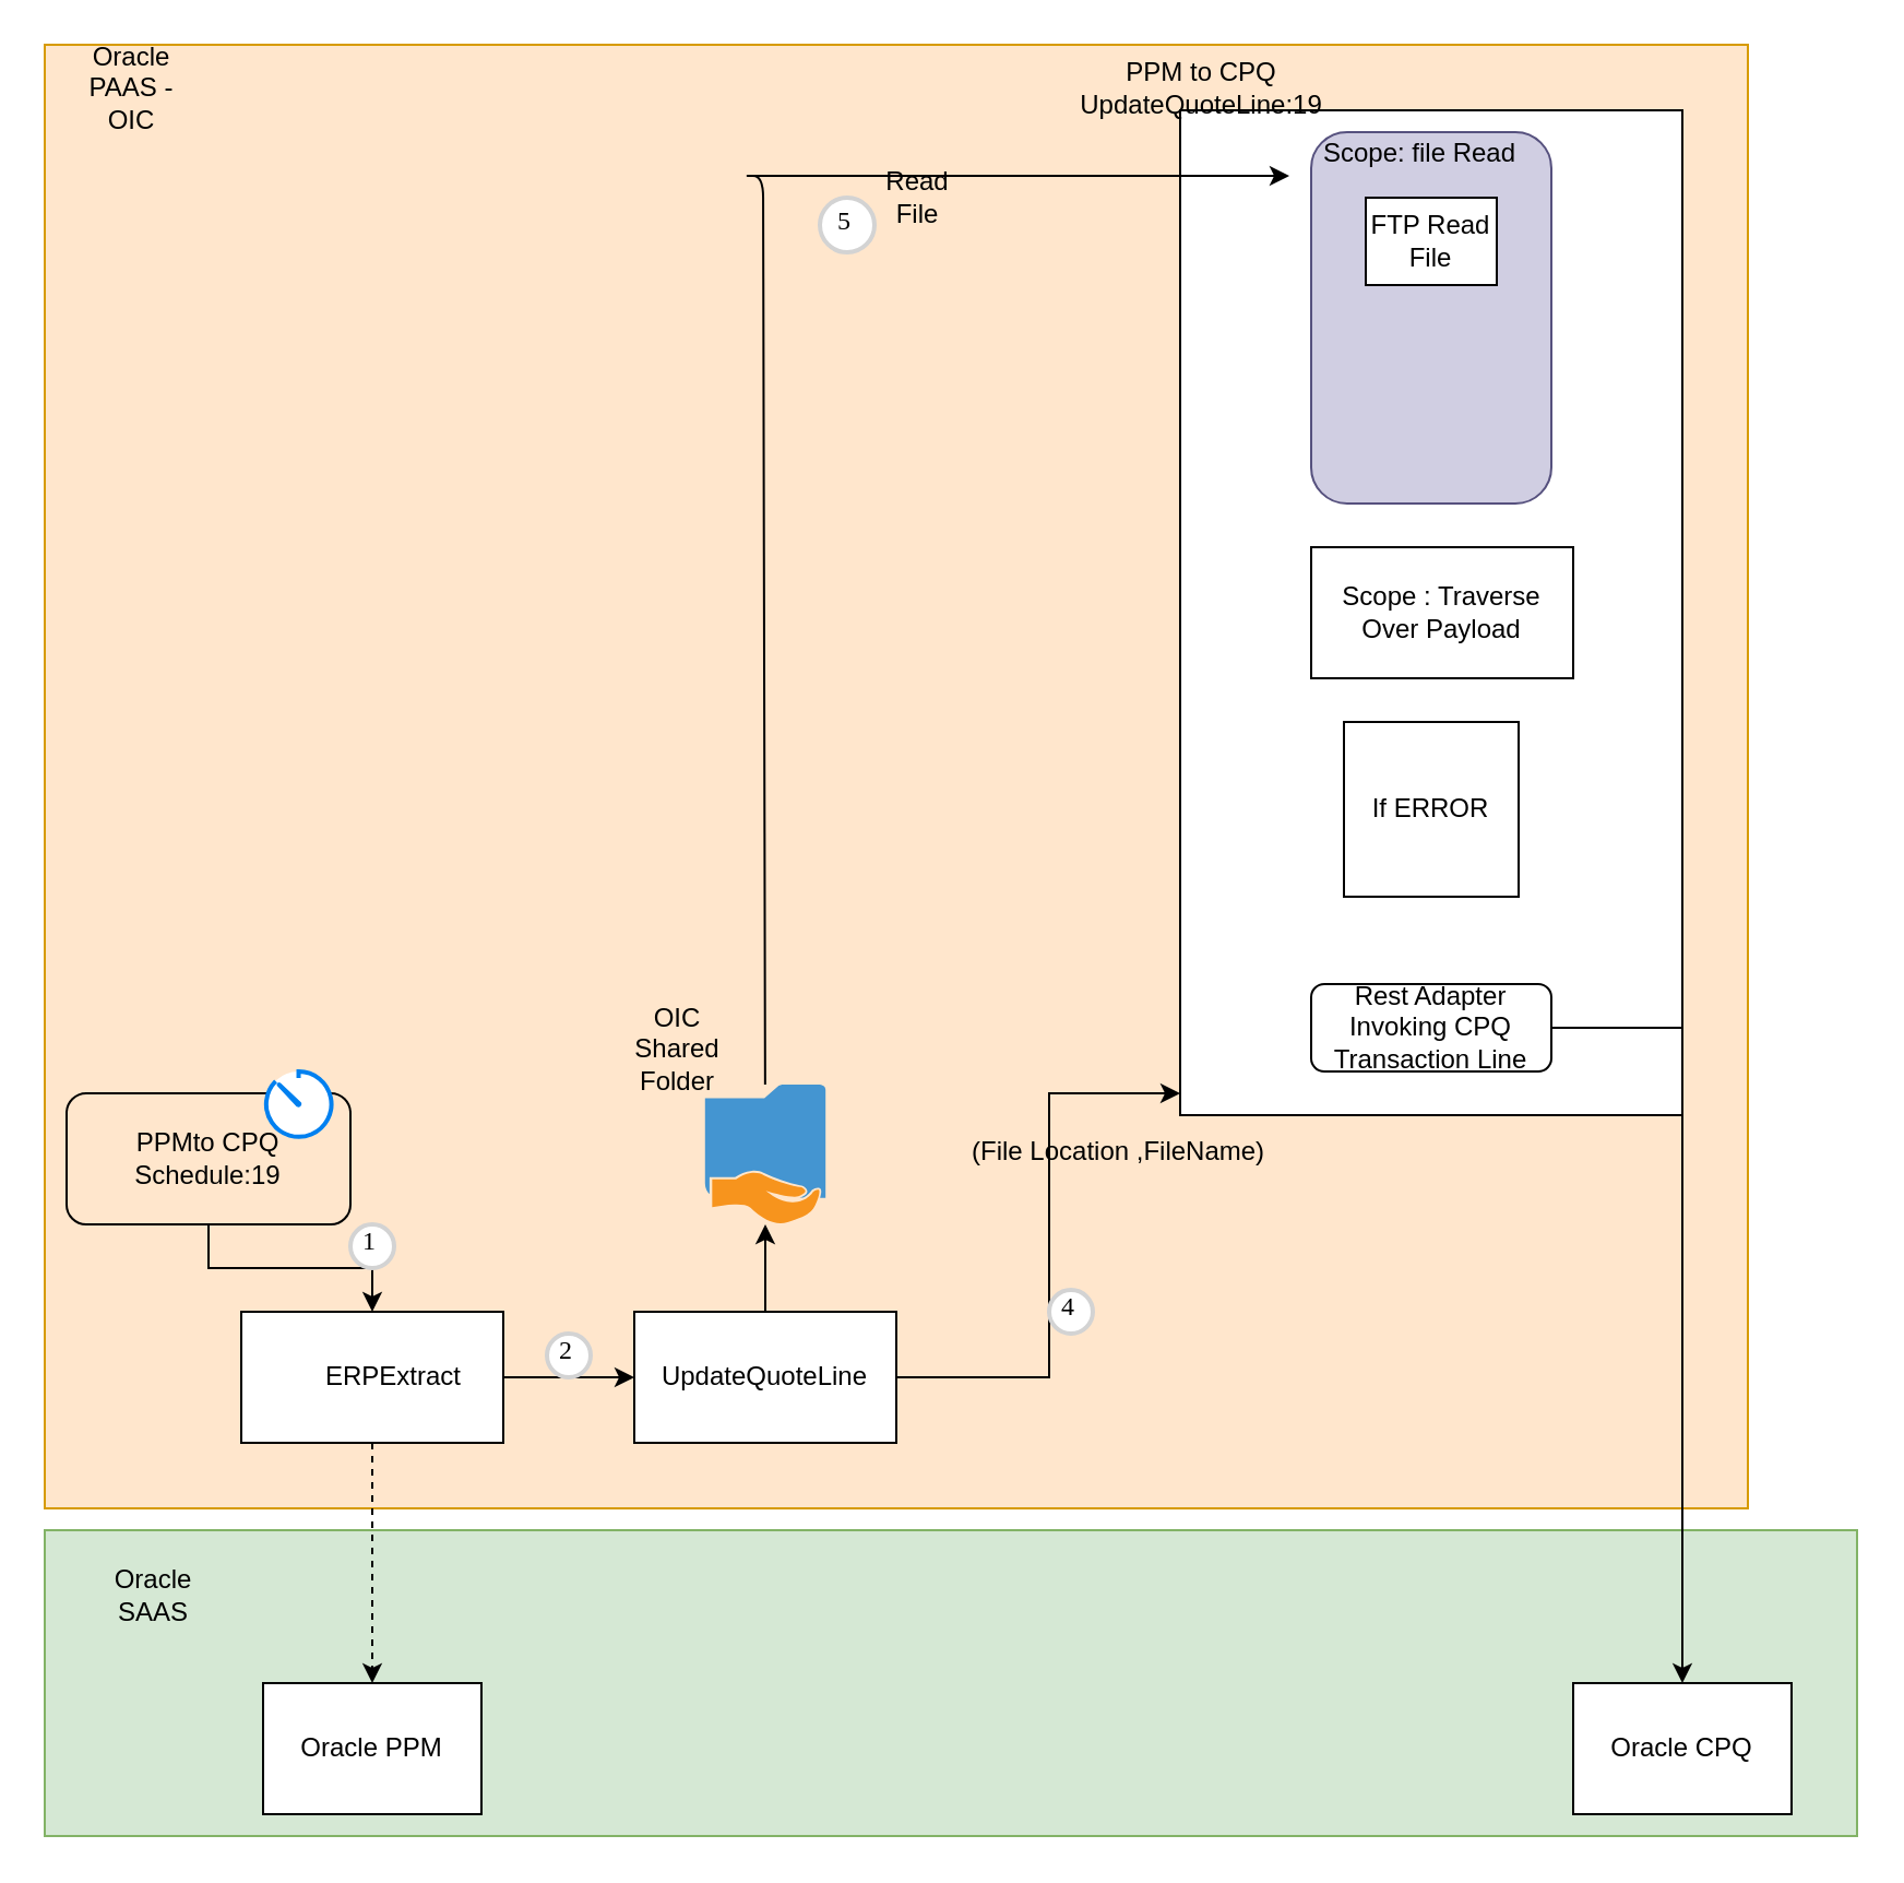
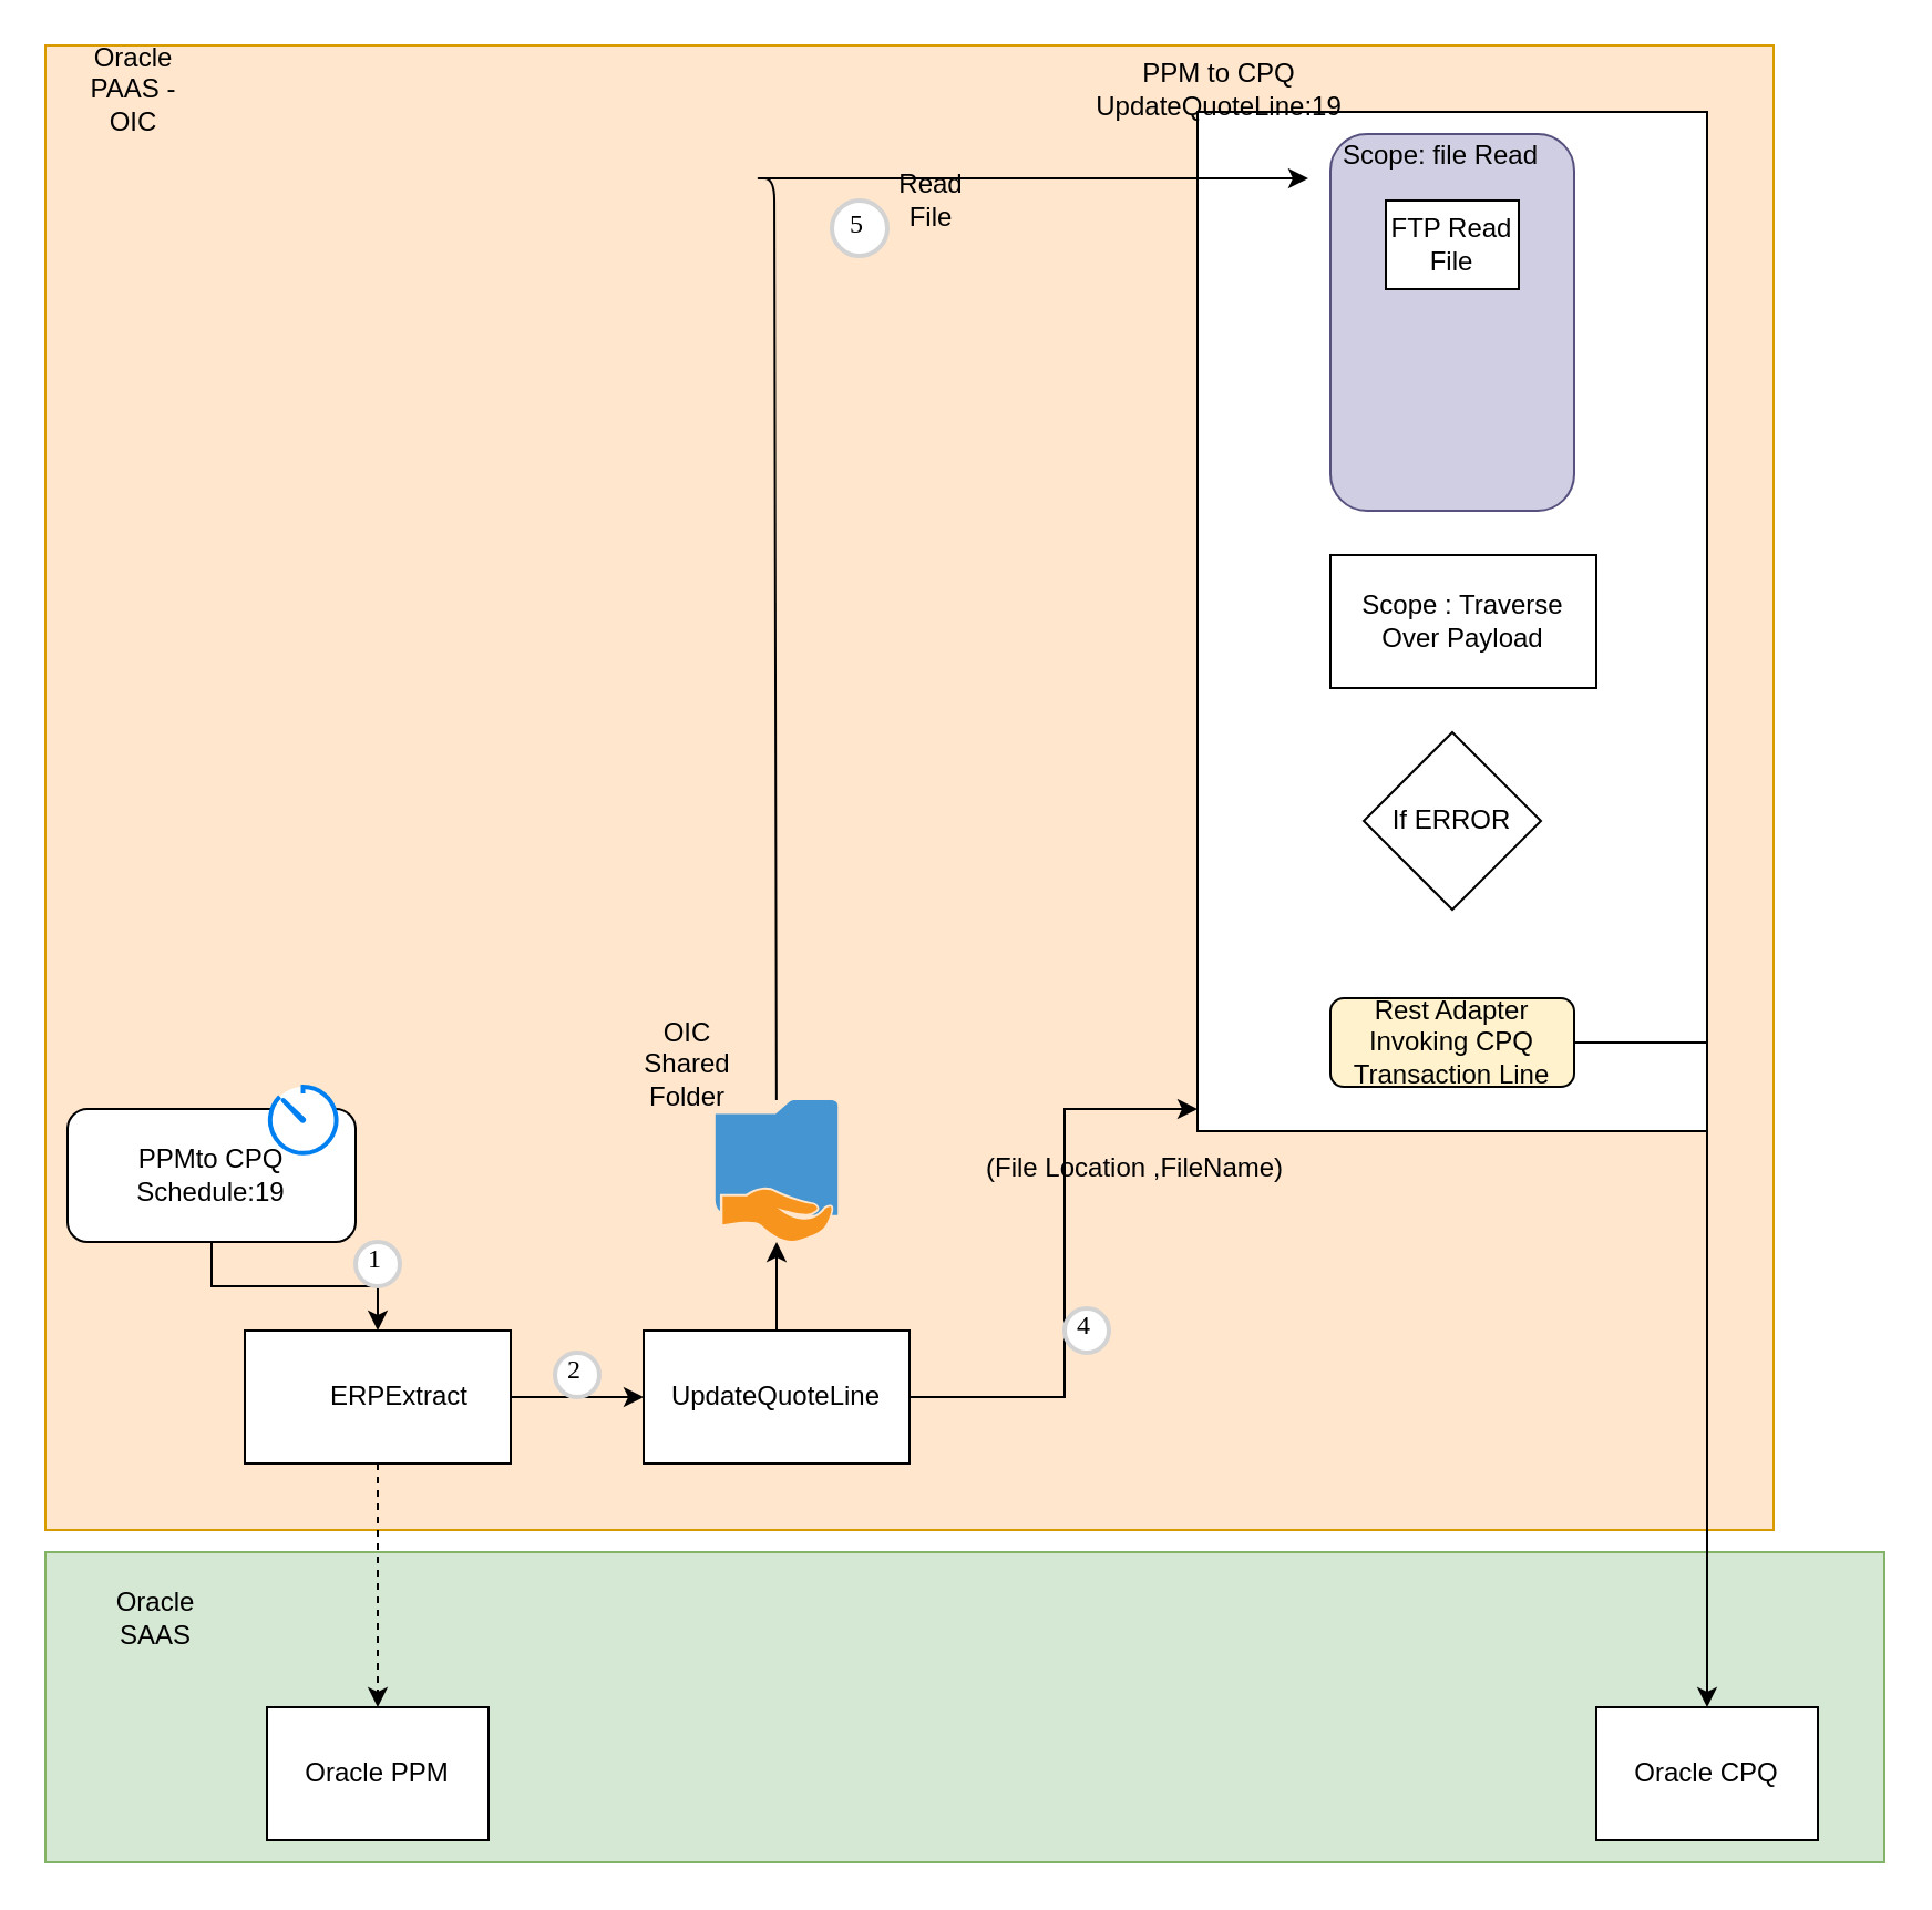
  <mxCell id="0" />
  <mxCell id="1" parent="0" />
  <mxCell id="2" value="" style="rounded=0;whiteSpace=wrap;html=1;fillColor=#d5e8d4;strokeColor=#82b366;" vertex="1" parent="1"><mxGeometry y="700" width="830" height="140" as="geometry" x="20" /></mxCell>
  <mxCell id="3" value="" style="rounded=0;whiteSpace=wrap;html=1;fillColor=#ffe6cc;strokeColor=#d79b00;" vertex="1" parent="1"><mxGeometry y="20" width="780" height="670" as="geometry" x="20" /></mxCell>
  <mxCell id="4" value="" style="edgeStyle=orthogonalEdgeStyle;rounded=0;orthogonalLoop=1;jettySize=auto;html=1;" edge="1" parent="1" source="5" target="11"><mxGeometry relative="1" as="geometry" /></mxCell>
- <mxCell id="5" value="&lt;span lang=&quot;EN-GB&quot;&gt;PPMto CPQ Schedule:19&lt;/span&gt;" style="rounded=1;whiteSpace=wrap;html=1;fillColor=#ffe6cc;" vertex="1" parent="1"><mxGeometry x="30" y="500" width="130" height="60" as="geometry" /></mxCell>
+ <mxCell id="5" value="&lt;span lang=&quot;EN-GB&quot;&gt;PPMto CPQ Schedule:19&lt;/span&gt;" style="rounded=1;whiteSpace=wrap;html=1;" vertex="1" parent="1"><mxGeometry x="30" y="500" width="130" height="60" as="geometry" /></mxCell>
  <mxCell id="6" value="" style="html=1;verticalLabelPosition=bottom;align=center;labelBackgroundColor=#ffffff;verticalAlign=top;strokeWidth=2;strokeColor=#0080F0;shadow=0;dashed=0;shape=mxgraph.ios7.icons.gauge;" vertex="1" parent="1"><mxGeometry x="120" y="490" width="32.4" height="31.5" as="geometry" /></mxCell>
  <mxCell id="7" value="Oracle PPM" style="rounded=0;whiteSpace=wrap;html=1;" vertex="1" parent="1"><mxGeometry x="120" y="770" width="100" height="60" as="geometry" /></mxCell>
  <mxCell id="8" value="Oracle CPQ" style="rounded=0;whiteSpace=wrap;html=1;" vertex="1" parent="1"><mxGeometry x="720" y="770" width="100" height="60" as="geometry" /></mxCell>
  <mxCell id="9" value="" style="edgeStyle=orthogonalEdgeStyle;rounded=0;orthogonalLoop=1;jettySize=auto;html=1;" edge="1" parent="1" source="11" target="14"><mxGeometry relative="1" as="geometry" /></mxCell>
  <mxCell id="10" value="" style="edgeStyle=orthogonalEdgeStyle;rounded=0;orthogonalLoop=1;jettySize=auto;html=1;dashed=1;" edge="1" parent="1" source="11" target="7"><mxGeometry relative="1" as="geometry" /></mxCell>
  <mxCell id="11" value="&lt;span title=&quot;ERPExtract (1.0)&quot; class=&quot;x2b8 x2o6&quot; style=&quot;margin-left: 20px ; max-width: 900px&quot;&gt;ERPExtract&lt;/span&gt;" style="rounded=0;whiteSpace=wrap;html=1;" vertex="1" parent="1"><mxGeometry x="110" y="600" width="120" height="60" as="geometry" /></mxCell>
  <mxCell id="12" value="" style="edgeStyle=orthogonalEdgeStyle;rounded=0;orthogonalLoop=1;jettySize=auto;html=1;" edge="1" parent="1" source="14" target="15"><mxGeometry relative="1" as="geometry" /></mxCell>
  <mxCell id="13" style="edgeStyle=orthogonalEdgeStyle;rounded=0;orthogonalLoop=1;jettySize=auto;html=1;" edge="1" parent="1" source="14" target="16"><mxGeometry relative="1" as="geometry"><Array as="points"><mxPoint x="480" y="630" /><mxPoint x="480" y="500" /></Array></mxGeometry></mxCell>
  <mxCell id="14" value="UpdateQuoteLine" style="rounded=0;whiteSpace=wrap;html=1;" vertex="1" parent="1"><mxGeometry x="290" y="600" width="120" height="60" as="geometry" /></mxCell>
  <mxCell id="15" value="" style="shadow=0;dashed=0;html=1;strokeColor=none;fillColor=#4495D1;labelPosition=center;verticalLabelPosition=bottom;verticalAlign=top;align=center;outlineConnect=0;shape=mxgraph.veeam.shared_folder;" vertex="1" parent="1"><mxGeometry x="322.4" y="496" width="55.2" height="64" as="geometry" /></mxCell>
  <mxCell id="16" value="" style="rounded=0;whiteSpace=wrap;html=1;" vertex="1" parent="1"><mxGeometry x="540" y="50" width="230" height="460" as="geometry" /></mxCell>
  <mxCell id="17" value="OIC Shared Folder " style="text;html=1;strokeColor=none;fillColor=none;align=center;verticalAlign=middle;whiteSpace=wrap;rounded=0;" vertex="1" parent="1"><mxGeometry x="290" y="470" width="40" height="20" as="geometry" /></mxCell>
  <mxCell id="18" value="(File Location ,FileName)" style="text;html=1;strokeColor=none;fillColor=none;spacing=5;spacingTop=-20;whiteSpace=wrap;overflow=hidden;rounded=0;" vertex="1" parent="1"><mxGeometry x="440" y="530" width="150" height="40" as="geometry" /></mxCell>
  <mxCell id="19" value="" style="rounded=1;whiteSpace=wrap;html=1;fillColor=#d0cee2;strokeColor=#56517e;" vertex="1" parent="1"><mxGeometry x="600" y="60" width="110" height="170" as="geometry" /></mxCell>
  <mxCell id="20" value="" style="endArrow=classic;html=1;" edge="1" parent="1" source="15"><mxGeometry width="50" height="50" relative="1" as="geometry"><mxPoint x="420" y="360" as="sourcePoint" /><mxPoint x="590" y="80" as="targetPoint" /><Array as="points"><mxPoint x="349" y="80" /><mxPoint x="340" y="80" /><mxPoint x="590" y="80" /></Array></mxGeometry></mxCell>
  <mxCell id="21" value="Read File" style="text;html=1;strokeColor=none;fillColor=none;align=center;verticalAlign=middle;whiteSpace=wrap;rounded=0;" vertex="1" parent="1"><mxGeometry x="400" y="80" width="40" height="20" as="geometry" /></mxCell>
  <mxCell id="22" style="edgeStyle=orthogonalEdgeStyle;rounded=0;orthogonalLoop=1;jettySize=auto;html=1;" edge="1" parent="1" source="23" target="8"><mxGeometry relative="1" as="geometry" /></mxCell>
- <mxCell id="23" value="Rest Adapter Invoking CPQ Transaction Line" style="rounded=1;whiteSpace=wrap;html=1;" vertex="1" parent="1"><mxGeometry x="600" y="450" width="110" height="40" as="geometry" /></mxCell>
+ <mxCell id="23" value="Rest Adapter Invoking CPQ Transaction Line" style="rounded=1;whiteSpace=wrap;html=1;fillColor=#fff2cc;" vertex="1" parent="1"><mxGeometry x="600" y="450" width="110" height="40" as="geometry" /></mxCell>
  <mxCell id="24" value="PPM to CPQ UpdateQuoteLine:19" style="text;html=1;strokeColor=none;fillColor=none;align=center;verticalAlign=middle;whiteSpace=wrap;rounded=0;" vertex="1" parent="1"><mxGeometry x="530" y="30" width="40" height="20" as="geometry" /></mxCell>
  <mxCell id="25" value="Scope : Traverse Over Payload " style="rounded=0;whiteSpace=wrap;html=1;" vertex="1" parent="1"><mxGeometry x="600" y="250" width="120" height="60" as="geometry" /></mxCell>
  <mxCell id="26" value="Oracle SAAS" style="text;html=1;strokeColor=none;fillColor=none;align=center;verticalAlign=middle;whiteSpace=wrap;rounded=0;" vertex="1" parent="1"><mxGeometry x="50" y="720" width="40" height="20" as="geometry" /></mxCell>
  <mxCell id="27" value="Oracle PAAS -OIC" style="text;html=1;strokeColor=none;fillColor=none;align=center;verticalAlign=middle;whiteSpace=wrap;rounded=0;" vertex="1" parent="1"><mxGeometry x="30" y="30" width="60" height="20" as="geometry" /></mxCell>
  <mxCell id="28" value="1" style="ellipse;whiteSpace=wrap;html=1;aspect=fixed;strokeWidth=2;fontFamily=Tahoma;spacingBottom=4;spacingRight=2;strokeColor=#d3d3d3;" vertex="1" parent="1"><mxGeometry x="160" y="560" width="20" height="20" as="geometry" /></mxCell>
  <mxCell id="29" value="2" style="ellipse;whiteSpace=wrap;html=1;aspect=fixed;strokeWidth=2;fontFamily=Tahoma;spacingBottom=4;spacingRight=2;strokeColor=#d3d3d3;" vertex="1" parent="1"><mxGeometry x="250" y="610" width="20" height="20" as="geometry" /></mxCell>
  <mxCell id="30" value="4" style="ellipse;whiteSpace=wrap;html=1;aspect=fixed;strokeWidth=2;fontFamily=Tahoma;spacingBottom=4;spacingRight=2;strokeColor=#d3d3d3;" vertex="1" parent="1"><mxGeometry x="480" y="590" width="20" height="20" as="geometry" /></mxCell>
  <mxCell id="31" value="5" style="ellipse;whiteSpace=wrap;html=1;aspect=fixed;strokeWidth=2;fontFamily=Tahoma;spacingBottom=4;spacingRight=2;strokeColor=#d3d3d3;" vertex="1" parent="1"><mxGeometry x="375" y="90" width="25" height="25" as="geometry" /></mxCell>
- <mxCell id="32" value="If ERROR " style="whiteSpace=wrap;html=1;rounded=0;" vertex="1" parent="1"><mxGeometry x="615" y="330" width="80" height="80" as="geometry" /></mxCell>
+ <mxCell id="32" value="If ERROR " style="rhombus;whiteSpace=wrap;html=1;" vertex="1" parent="1"><mxGeometry x="615" y="330" width="80" height="80" as="geometry" /></mxCell>
  <mxCell id="33" value="Scope: file Read" style="text;html=1;strokeColor=none;fillColor=none;align=center;verticalAlign=middle;whiteSpace=wrap;rounded=0;" vertex="1" parent="1"><mxGeometry x="600" y="60" width="100" height="20" as="geometry" /></mxCell>
  <mxCell id="34" value="FTP Read File" style="rounded=0;whiteSpace=wrap;html=1;" vertex="1" parent="1"><mxGeometry x="625" y="90" width="60" height="40" as="geometry" /></mxCell>
